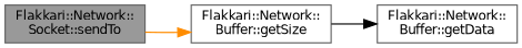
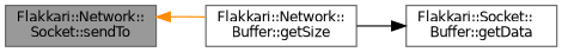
  digraph {
    rankdir=LR
    node [color=grey40 fillcolor=white fontname=Helvetica fontsize=10 shape=box style=filled]
    edge [fontname=Helvetica fontsize=10 labelfontname=Helvetica labelfontsize=10 style=solid]
    n1 [color=gray40 fillcolor=grey60 fontcolor=black height=0.2 label="Flakkari::Network::\lSocket::sendTo" width=0.4]
    n2 [height=0.2 label="Flakkari::Network::\lBuffer::getSize" width=0.4]
-   n3 [height=0.2 label="Flakkari::Network::\lBuffer::getData" width=0.4]
-   n1 -> n2 [color=darkorange]
+   n3 [height=0.2 label="Flakkari::Socket::\lBuffer::getData" width=0.4]
+   n2 -> n1 [color=darkorange]
    n2 -> n3 [color=black]
  }
